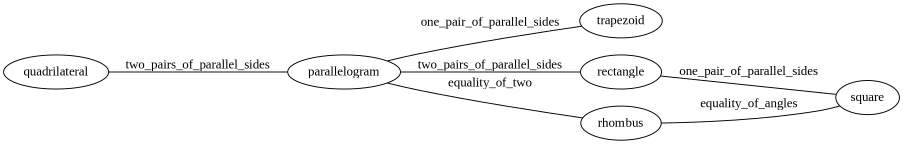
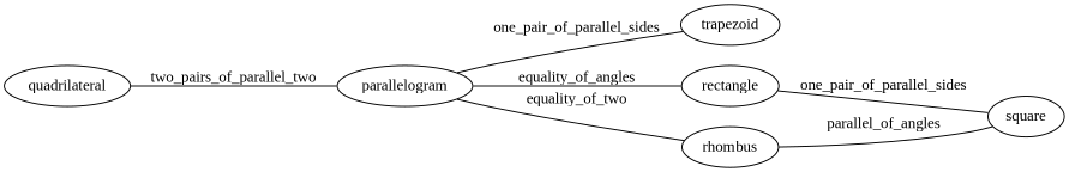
  graph {
    fontname="Liberation Serif"
    rankdir=LR
    node [angles=arbitrary fontname="Liberation Serif" sides=pairwise_equal]
    edge [fontname="Liberation Serif"]
    n1 [label=quadrilateral sides=arbitrary]
    n2 [angles=pairwise_equal label=parallelogram]
    n3 [label=trapezoid sides=parallel_and_arbitrary]
    n4 [angles=equal label=rectangle]
    n5 [angles=pairwise_equal label=rhombus sides=equal]
    n6 [angles=equal label=square sides=equal]
-   n1 -- n2 [label=two_pairs_of_parallel_sides]
+   n1 -- n2 [label=two_pairs_of_parallel_two]
    n2 -- n3 [label=one_pair_of_parallel_sides]
-   n2 -- n4 [label=two_pairs_of_parallel_sides]
+   n2 -- n4 [label=equality_of_angles]
    n2 -- n5 [label=equality_of_two]
    n4 -- n6 [label=one_pair_of_parallel_sides]
-   n5 -- n6 [label=equality_of_angles]
+   n5 -- n6 [label=parallel_of_angles]
  }
